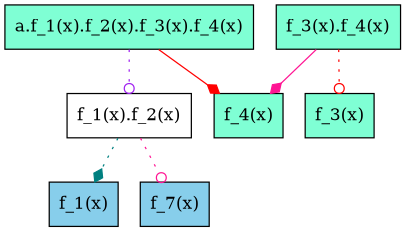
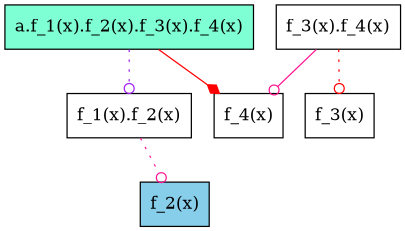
  digraph {
    node [fillcolor=white shape=box style=filled]
    edge [arrowhead=odot color=red style=dotted]
    n1 [fillcolor=aquamarine label="a.f_1(x).f_2(x).f_3(x).f_4(x)"]
    n2 [label="f_1(x).f_2(x)"]
-   n3 [fillcolor=aquamarine label="f_4(x)"]
-   n4 [fillcolor=skyblue label="f_1(x)"]
-   n5 [fillcolor=skyblue label="f_7(x)"]
-   n6 [fillcolor=aquamarine label="f_3(x).f_4(x)"]
-   n7 [fillcolor=aquamarine label="f_3(x)"]
+   n3 [label="f_4(x)"]
+   n5 [fillcolor=skyblue label="f_2(x)"]
+   n6 [label="f_3(x).f_4(x)"]
+   n7 [label="f_3(x)"]
    n1 -> n2 [color=purple]
    n1 -> n3 [arrowhead=diamond style=solid]
-   n2 -> n4 [arrowhead=diamond color=teal]
    n2 -> n5 [color=deeppink]
-   n6 -> n3 [arrowhead=diamond color=deeppink style=solid]
+   n6 -> n3 [color=deeppink style=solid]
    n6 -> n7
  }
